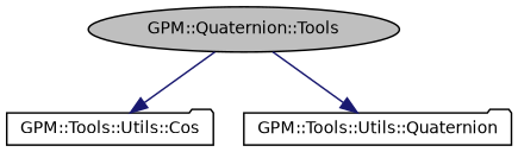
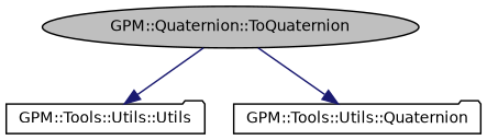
  digraph {
    rankdir=TB
    node [color=black fillcolor=white fontname=Helvetica fontsize=10 shape=folder style=filled]
    edge [color=midnightblue fontname=Helvetica fontsize=10 labelfontname=Helvetica labelfontsize=10 style=solid]
-   n1 [fillcolor=grey75 fontcolor=black height=0.2 label="GPM::Quaternion::Tools" shape=ellipse width=0.4]
-   n2 [height=0.2 label="GPM::Tools::Utils::Cos" width=0.4]
+   n1 [fillcolor=grey75 fontcolor=black height=0.2 label="GPM::Quaternion::ToQuaternion" shape=ellipse width=0.4]
+   n2 [height=0.2 label="GPM::Tools::Utils::Utils" width=0.4]
    n3 [height=0.2 label="GPM::Tools::Utils::Quaternion" width=0.4]
    n1 -> n2
    n1 -> n3
  }
